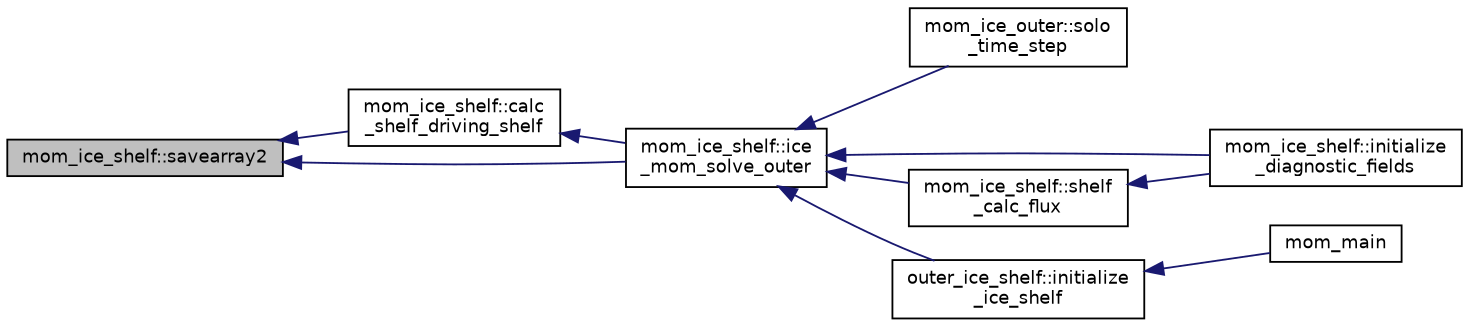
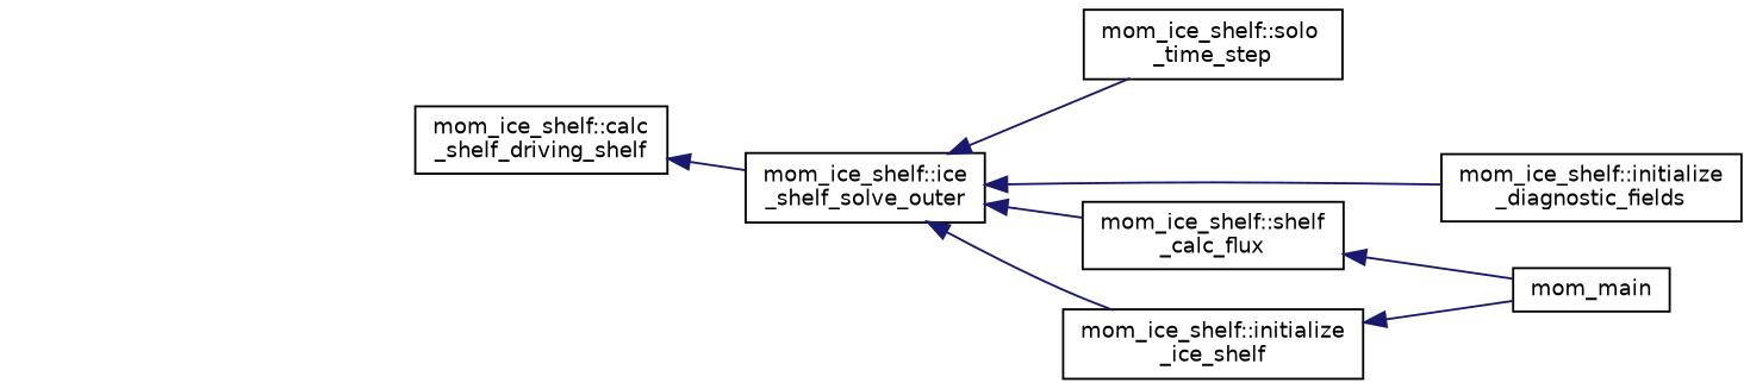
  digraph {
    rankdir=LR
    node [color=black fillcolor=white fontname=Helvetica fontsize=10 shape=record style=filled]
    edge [color=midnightblue dir=back fontname=Helvetica fontsize=10 labelfontname=Helvetica labelfontsize=10 style=solid]
-   n1 [fillcolor=grey75 fontcolor=black height=0.2 label="mom_ice_shelf::savearray2" width=0.4]
    n2 [height=0.2 label="mom_ice_shelf::calc\l_shelf_driving_shelf" width=0.4]
-   n3 [height=0.2 label="mom_ice_shelf::ice\l_mom_solve_outer" width=0.4]
-   n4 [height=0.2 label="mom_ice_outer::solo\l_time_step" width=0.4]
+   n3 [height=0.2 label="mom_ice_shelf::ice\l_shelf_solve_outer" width=0.4]
+   n4 [height=0.2 label="mom_ice_shelf::solo\l_time_step" width=0.4]
    n5 [height=0.2 label="mom_ice_shelf::initialize\l_diagnostic_fields" width=0.4]
-   n6 [height=0.2 label="outer_ice_shelf::initialize\l_ice_shelf" width=0.4]
+   n6 [height=0.2 label="mom_ice_shelf::initialize\l_ice_shelf" width=0.4]
    n7 [height=0.2 label="mom_ice_shelf::shelf\l_calc_flux" width=0.4]
    n8 [height=0.2 label=mom_main width=0.4]
-   n1 -> n2
-   n1 -> n3
    n2 -> n3
    n3 -> n4
    n3 -> n5
    n3 -> n6
    n3 -> n7
    n6 -> n8
-   n7 -> n5
+   n7 -> n8
  }
